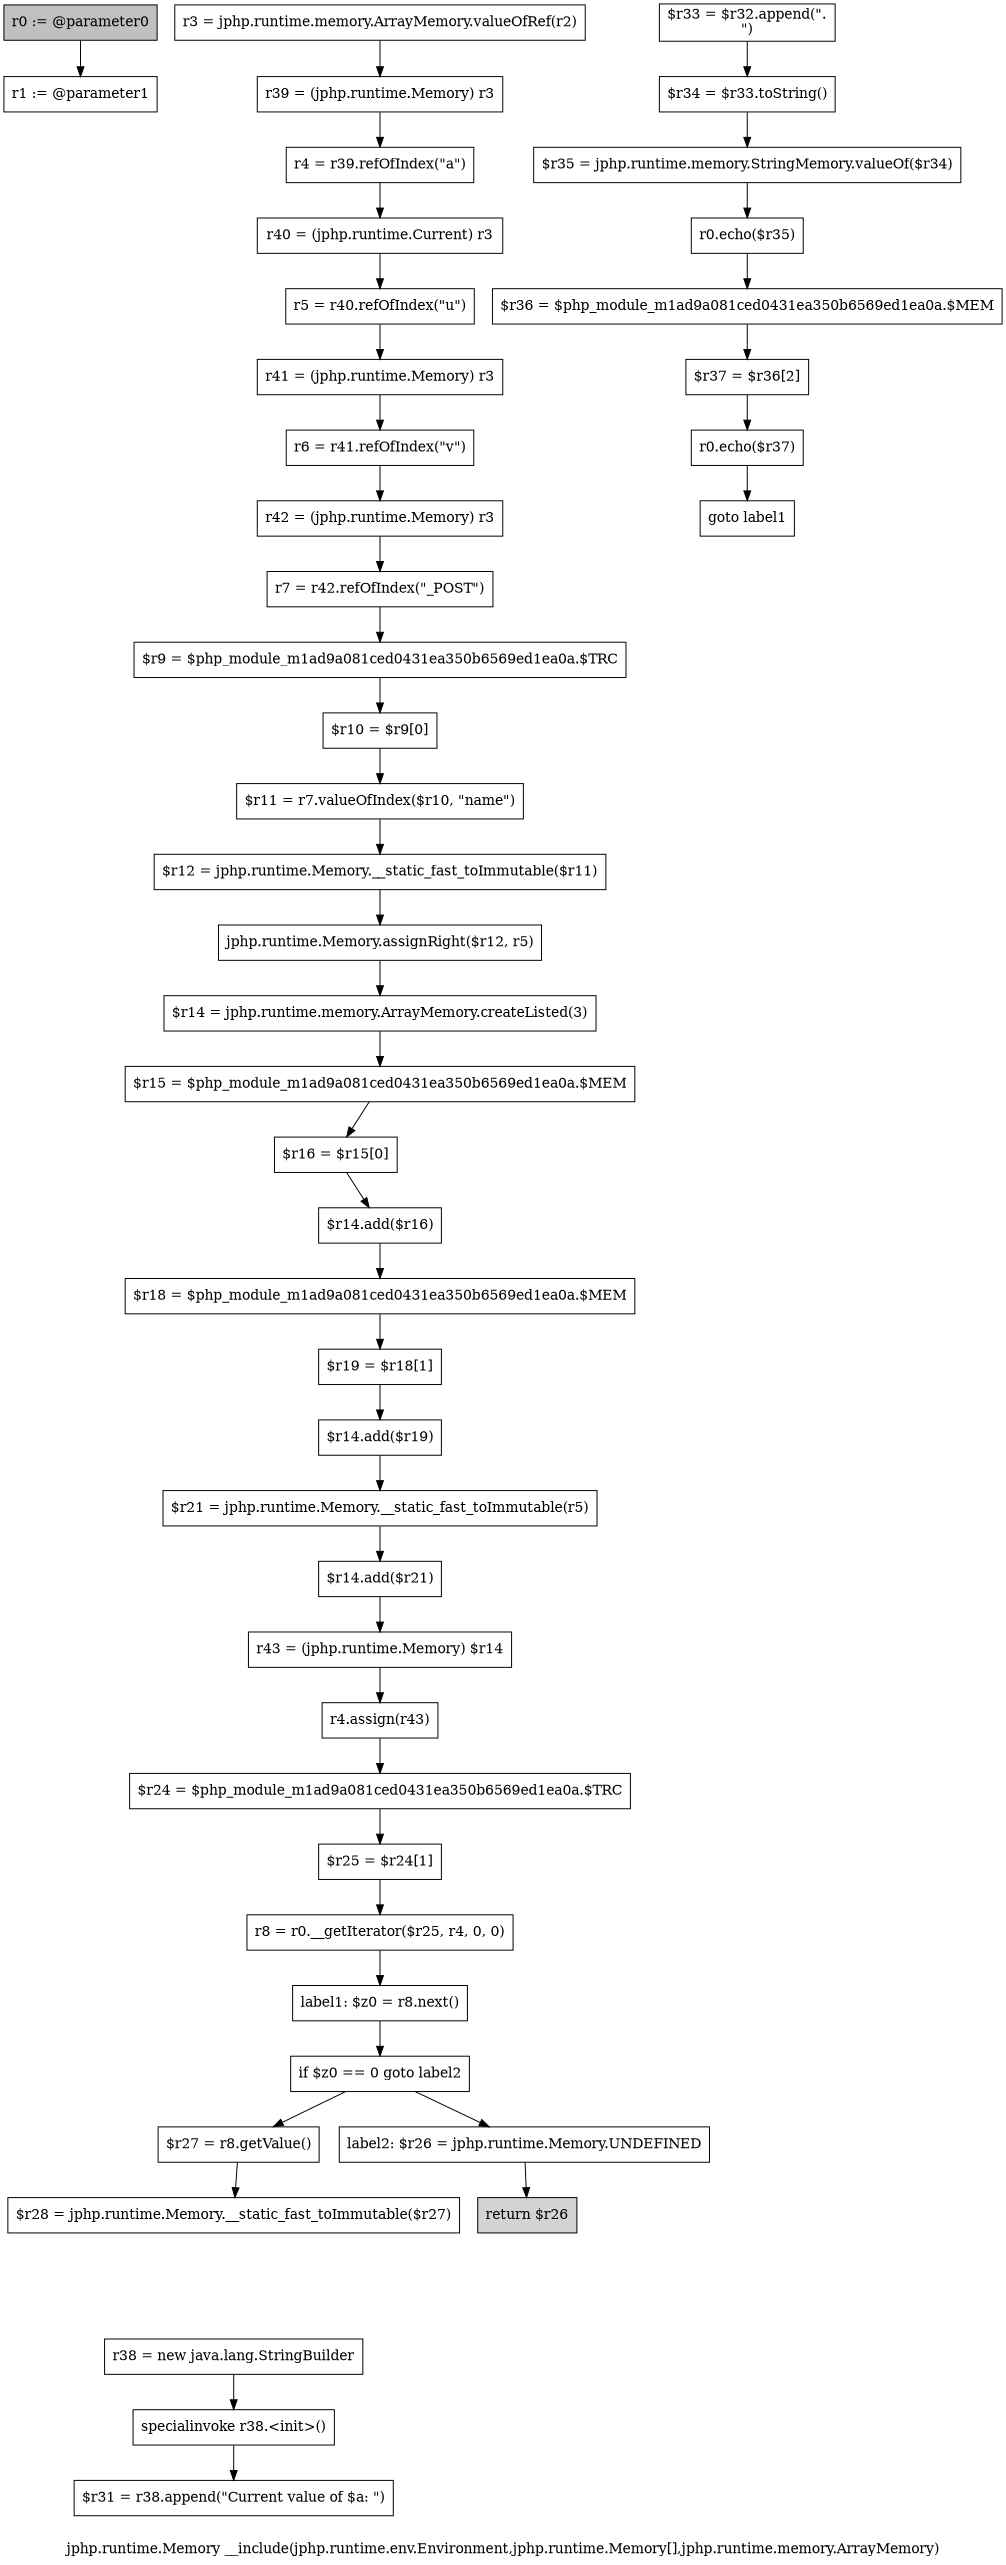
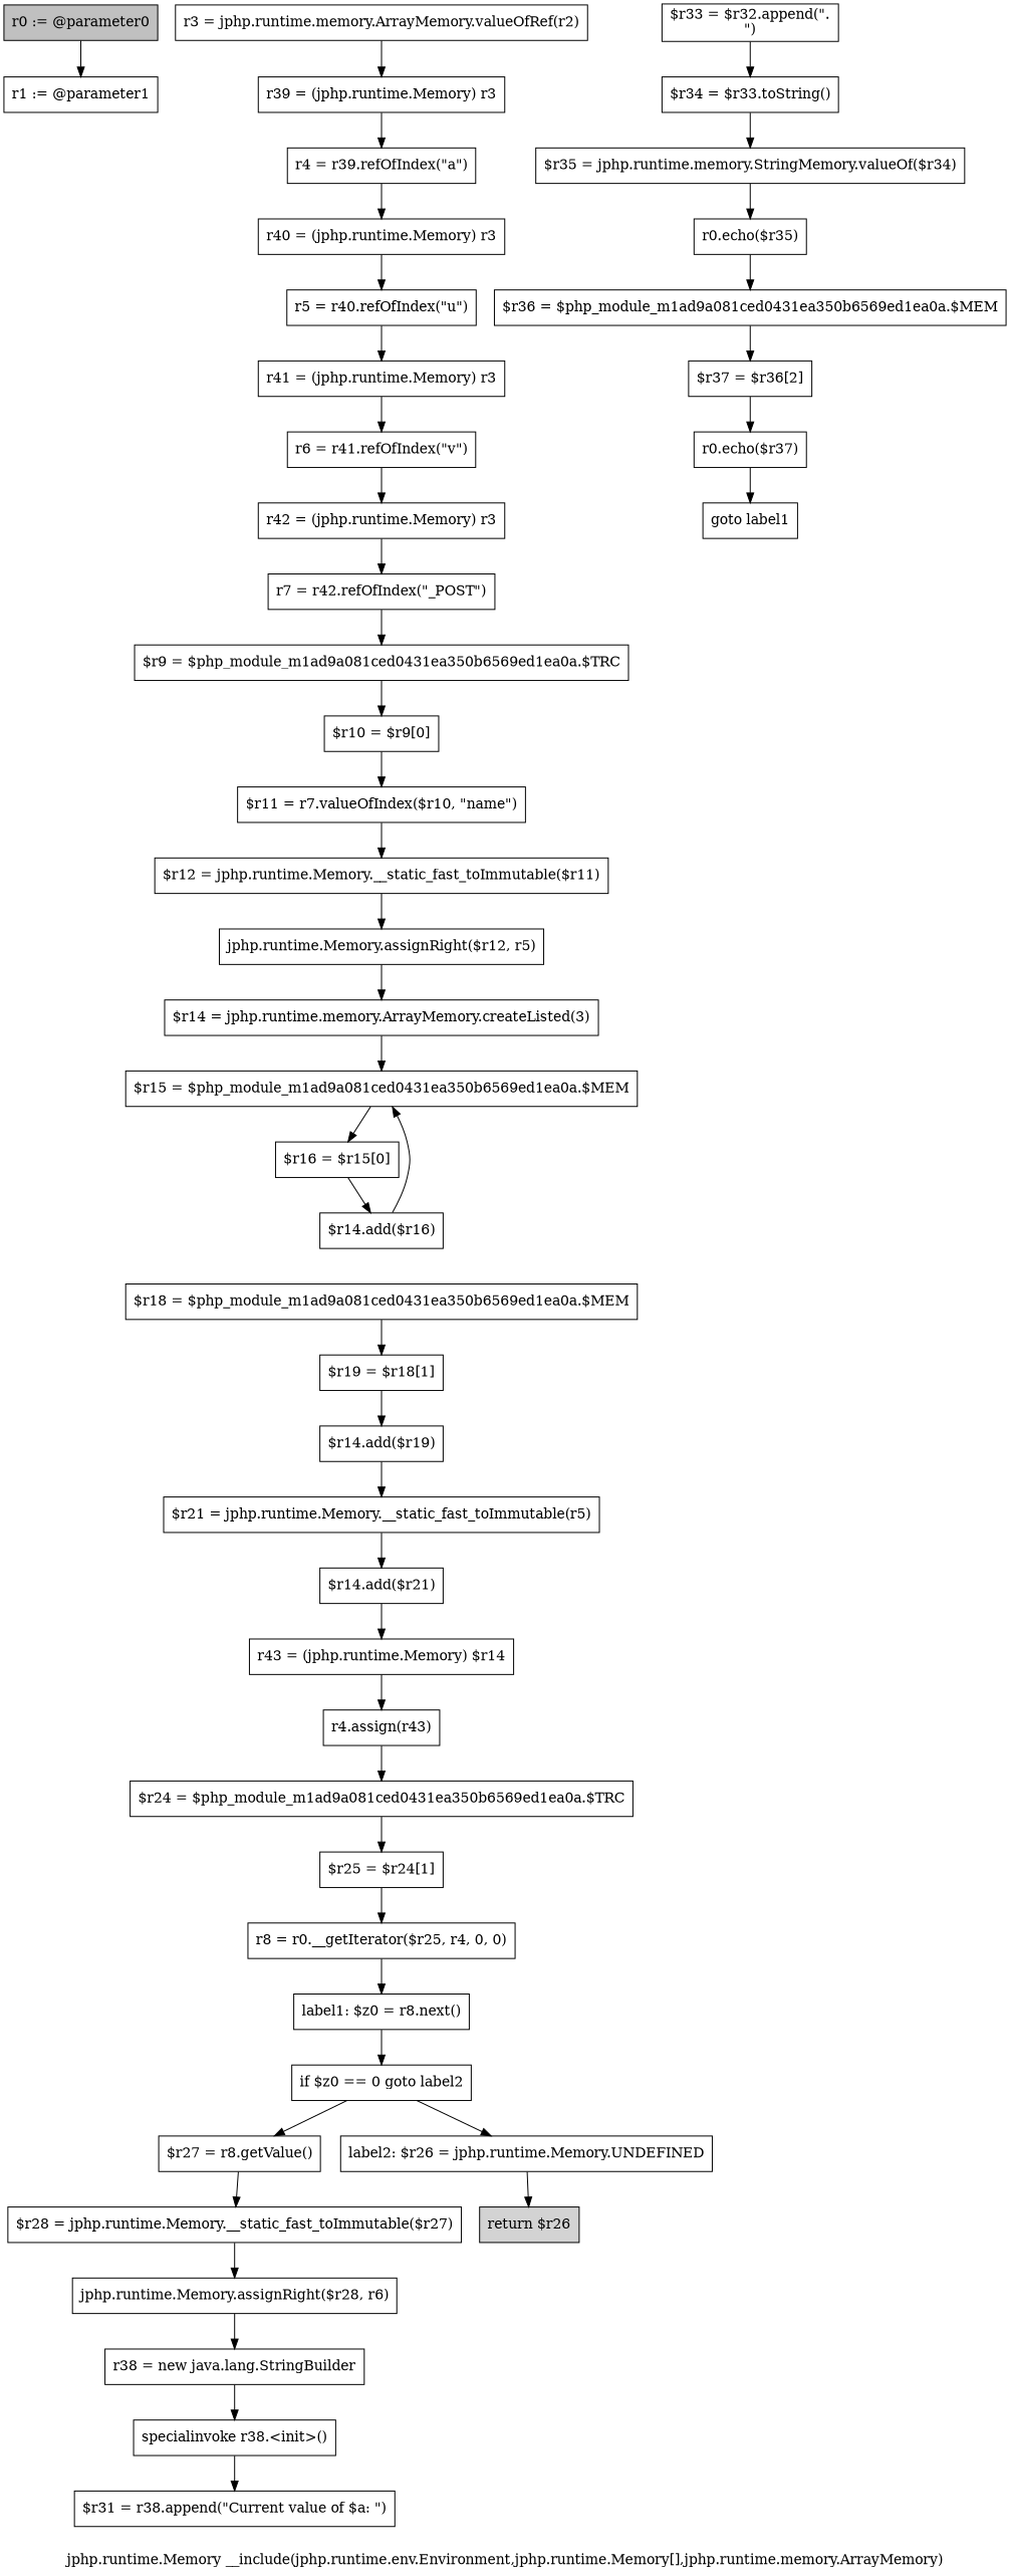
  digraph {
    label="jphp.runtime.Memory __include(jphp.runtime.env.Environment,jphp.runtime.Memory[],jphp.runtime.memory.ArrayMemory)"
    node [shape=box]
    n1 [fillcolor=gray label="r0 := @parameter0" style=filled]
    n2 [label="r1 := @parameter1"]
    n3 [label="r3 = jphp.runtime.memory.ArrayMemory.valueOfRef(r2)"]
    n4 [label="r39 = (jphp.runtime.Memory) r3"]
    n5 [label="r4 = r39.refOfIndex(\"a\")"]
-   n6 [label="r40 = (jphp.runtime.Current) r3"]
+   n6 [label="r40 = (jphp.runtime.Memory) r3"]
    n7 [label="r5 = r40.refOfIndex(\"u\")"]
    n8 [label="r41 = (jphp.runtime.Memory) r3"]
    n9 [label="r6 = r41.refOfIndex(\"v\")"]
    n10 [label="r42 = (jphp.runtime.Memory) r3"]
    n11 [label="r7 = r42.refOfIndex(\"_POST\")"]
    n12 [label="$r9 = $php_module_m1ad9a081ced0431ea350b6569ed1ea0a.$TRC"]
    n13 [label="$r10 = $r9[0]"]
    n14 [label="$r11 = r7.valueOfIndex($r10, \"name\")"]
    n15 [label="$r12 = jphp.runtime.Memory.__static_fast_toImmutable($r11)"]
    n16 [label="jphp.runtime.Memory.assignRight($r12, r5)"]
    n17 [label="$r14 = jphp.runtime.memory.ArrayMemory.createListed(3)"]
    n18 [label="$r15 = $php_module_m1ad9a081ced0431ea350b6569ed1ea0a.$MEM"]
    n19 [label="$r16 = $r15[0]"]
    n20 [label="$r14.add($r16)"]
    n21 [label="$r18 = $php_module_m1ad9a081ced0431ea350b6569ed1ea0a.$MEM"]
    n22 [label="$r19 = $r18[1]"]
    n23 [label="$r14.add($r19)"]
    n24 [label="$r21 = jphp.runtime.Memory.__static_fast_toImmutable(r5)"]
    n25 [label="$r14.add($r21)"]
    n26 [label="r43 = (jphp.runtime.Memory) $r14"]
    n27 [label="r4.assign(r43)"]
    n28 [label="$r24 = $php_module_m1ad9a081ced0431ea350b6569ed1ea0a.$TRC"]
    n29 [label="$r25 = $r24[1]"]
    n30 [label="r8 = r0.__getIterator($r25, r4, 0, 0)"]
    n31 [label="label1: $z0 = r8.next()"]
    n32 [label="if $z0 == 0 goto label2"]
    n33 [label="$r27 = r8.getValue()"]
    n34 [label="label2: $r26 = jphp.runtime.Memory.UNDEFINED"]
    n35 [label="$r28 = jphp.runtime.Memory.__static_fast_toImmutable($r27)"]
    n36 [fillcolor=lightgray label="return $r26" style=filled]
+   n37 [label="jphp.runtime.Memory.assignRight($r28, r6)"]
    n38 [label="r38 = new java.lang.StringBuilder"]
    n39 [label="specialinvoke r38.<init>()"]
    n40 [label="$r31 = r38.append(\"Current value of $a: \")"]
    n41 [label="$r33 = $r32.append(\".\n\")"]
    n42 [label="$r34 = $r33.toString()"]
    n43 [label="$r35 = jphp.runtime.memory.StringMemory.valueOf($r34)"]
    n44 [label="r0.echo($r35)"]
    n45 [label="$r36 = $php_module_m1ad9a081ced0431ea350b6569ed1ea0a.$MEM"]
    n46 [label="$r37 = $r36[2]"]
    n47 [label="r0.echo($r37)"]
    n48 [label="goto label1"]
    n1 -> n2
    n3 -> n4
    n4 -> n5
    n5 -> n6
    n6 -> n7
    n7 -> n8
    n8 -> n9
    n9 -> n10
    n10 -> n11
    n11 -> n12
    n12 -> n13
    n13 -> n14
    n14 -> n15
    n15 -> n16
    n16 -> n17
    n17 -> n18
    n18 -> n19
    n19 -> n20
-   n20 -> n21
+   n20 -> n18
    n21 -> n22
    n22 -> n23
    n23 -> n24
    n24 -> n25
    n25 -> n26
    n26 -> n27
    n27 -> n28
    n28 -> n29
    n29 -> n30
    n30 -> n31
    n31 -> n32
    n32 -> n33
    n32 -> n34
    n33 -> n35
    n34 -> n36
+   n35 -> n37
+   n37 -> n38
    n38 -> n39
    n39 -> n40
    n41 -> n42
    n42 -> n43
    n43 -> n44
    n44 -> n45
    n45 -> n46
    n46 -> n47
    n47 -> n48
  }
